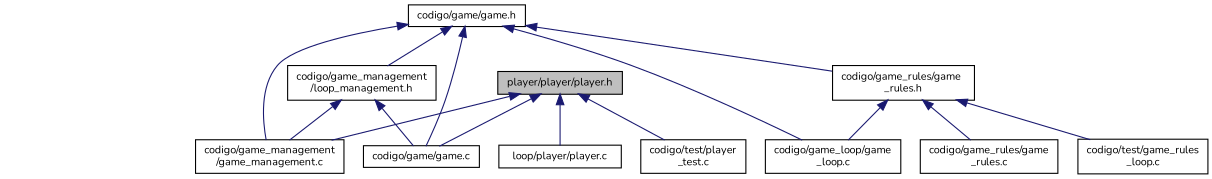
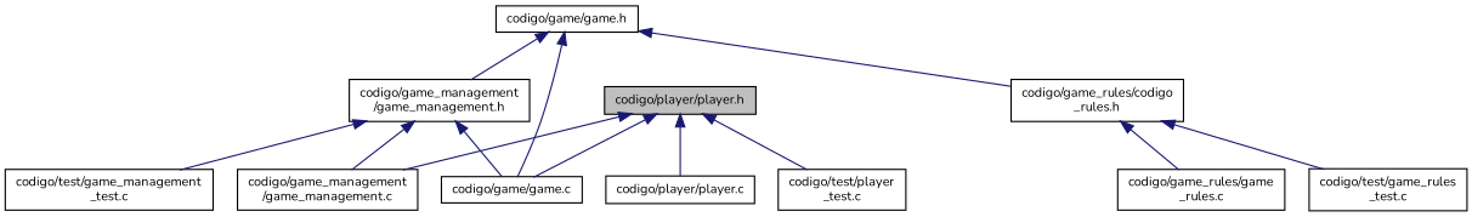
  digraph {
    fontname=Nunito
    node [color=black fillcolor=white fontname=Nunito fontsize=10 shape=record style=filled]
    edge [color=midnightblue dir=back fontname=Nunito fontsize=10 labelfontname=Helvetica labelfontsize=10 style=solid]
-   n1 [fillcolor=grey75 fontcolor=black height=0.2 label="player/player/player.h" width=0.4]
+   n1 [fillcolor=grey75 fontcolor=black height=0.2 label="codigo/player/player.h" width=0.4]
    n2 [height=0.2 label="codigo/game/game.c" width=0.4]
-   n3 [height=0.2 label="loop/player/player.c" width=0.4]
+   n3 [height=0.2 label="codigo/player/player.c" width=0.4]
    n4 [height=0.2 label="codigo/test/player\l_test.c" width=0.4]
    n5 [height=0.2 label="codigo/game_management\l/game_management.c" width=0.4]
    n6 [height=0.2 label="codigo/game/game.h" width=0.4]
-   n7 [height=0.2 label="codigo/game_loop/game\l_loop.c" width=0.4]
-   n8 [height=0.2 label="codigo/game_management\l/loop_management.h" width=0.4]
-   n9 [height=0.2 label="codigo/game_rules/game\l_rules.h" width=0.4]
+   n8 [height=0.2 label="codigo/game_management\l/game_management.h" width=0.4]
+   n9 [height=0.2 label="codigo/game_rules/codigo\l_rules.h" width=0.4]
+   n10 [height=0.2 label="codigo/test/game_management\l_test.c" width=0.4]
    n11 [height=0.2 label="codigo/game_rules/game\l_rules.c" width=0.4]
-   n12 [height=0.2 label="codigo/test/game_rules\l_loop.c" width=0.4]
+   n12 [height=0.2 label="codigo/test/game_rules\l_test.c" width=0.4]
    n1 -> n2
    n1 -> n3
    n1 -> n4
    n1 -> n5
    n6 -> n2
-   n6 -> n5
-   n6 -> n7
    n6 -> n8
    n6 -> n9
    n8 -> n2
    n8 -> n5
-   n9 -> n7
+   n8 -> n10
    n9 -> n11
    n9 -> n12
  }
